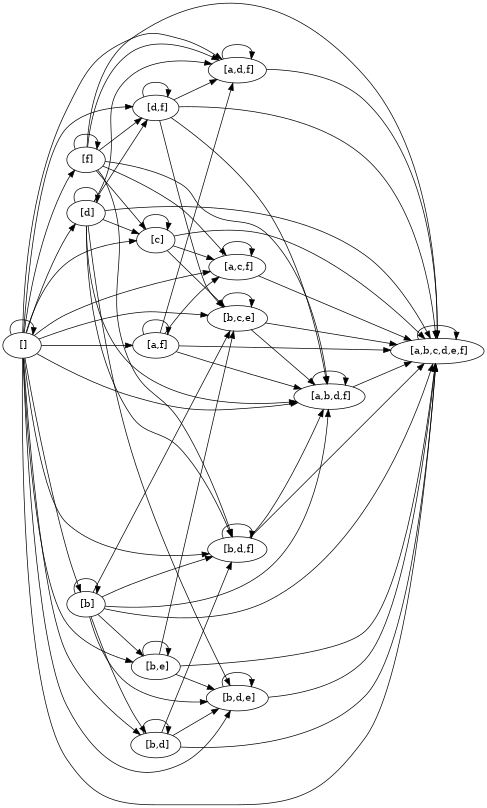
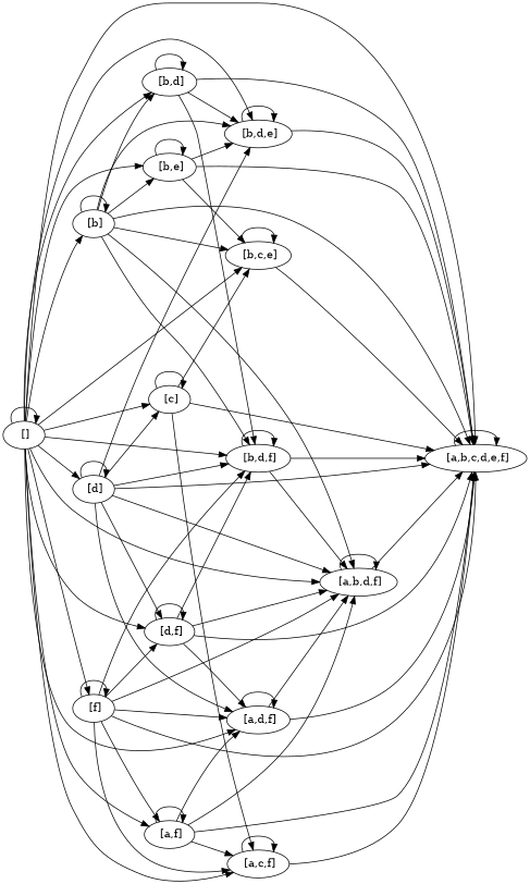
  digraph {
    rankdir=LR
    n1 [label=" []"]
    n2 [label=" [f]"]
    n3 [label=" [d]"]
    n4 [label=" [d,f]"]
    n5 [label=" [c]"]
    n6 [label=" [b]"]
    n7 [label=" [b,e]"]
    n8 [label=" [b,d]"]
    n9 [label=" [b,d,f]"]
    n10 [label=" [b,d,e]"]
    n11 [label=" [b,c,e]"]
    n12 [label=" [a,f]"]
    n13 [label=" [a,d,f]"]
    n14 [label=" [a,c,f]"]
    n15 [label=" [a,b,d,f]"]
    n16 [label=" [a,b,c,d,e,f]"]
    n1 -> n1
    n1 -> n2
    n1 -> n3
    n1 -> n4
    n1 -> n5
    n1 -> n6
    n1 -> n7
    n1 -> n8
    n1 -> n9
    n1 -> n10
    n1 -> n11
    n1 -> n12
    n1 -> n13
    n1 -> n14
    n1 -> n15
    n1 -> n16
    n2 -> n2
    n2 -> n4
    n2 -> n9
-   n2 -> n5
+   n2 -> n12
    n2 -> n13
    n2 -> n14
    n2 -> n15
    n2 -> n16
    n3 -> n3
    n3 -> n4
    n3 -> n5
    n3 -> n9
    n3 -> n10
    n3 -> n13
    n3 -> n15
    n3 -> n16
    n4 -> n4
-   n4 -> n11
+   n4 -> n9
    n4 -> n13
    n4 -> n15
    n4 -> n16
    n5 -> n5
    n5 -> n11
    n5 -> n14
    n5 -> n16
    n6 -> n6
    n6 -> n7
    n6 -> n8
    n6 -> n9
    n6 -> n10
    n6 -> n11
    n6 -> n15
    n6 -> n16
    n7 -> n7
    n7 -> n10
    n7 -> n11
    n7 -> n16
    n8 -> n8
    n8 -> n9
    n8 -> n10
    n8 -> n16
    n9 -> n9
    n9 -> n15
    n9 -> n16
    n10 -> n10
    n10 -> n16
    n11 -> n11
    n11 -> n16
    n12 -> n12
    n12 -> n13
    n12 -> n14
    n12 -> n15
    n12 -> n16
    n13 -> n13
-   n11 -> n15
+   n13 -> n15
    n13 -> n16
    n14 -> n14
    n14 -> n16
    n15 -> n15
    n15 -> n16
    n16 -> n16
  }
